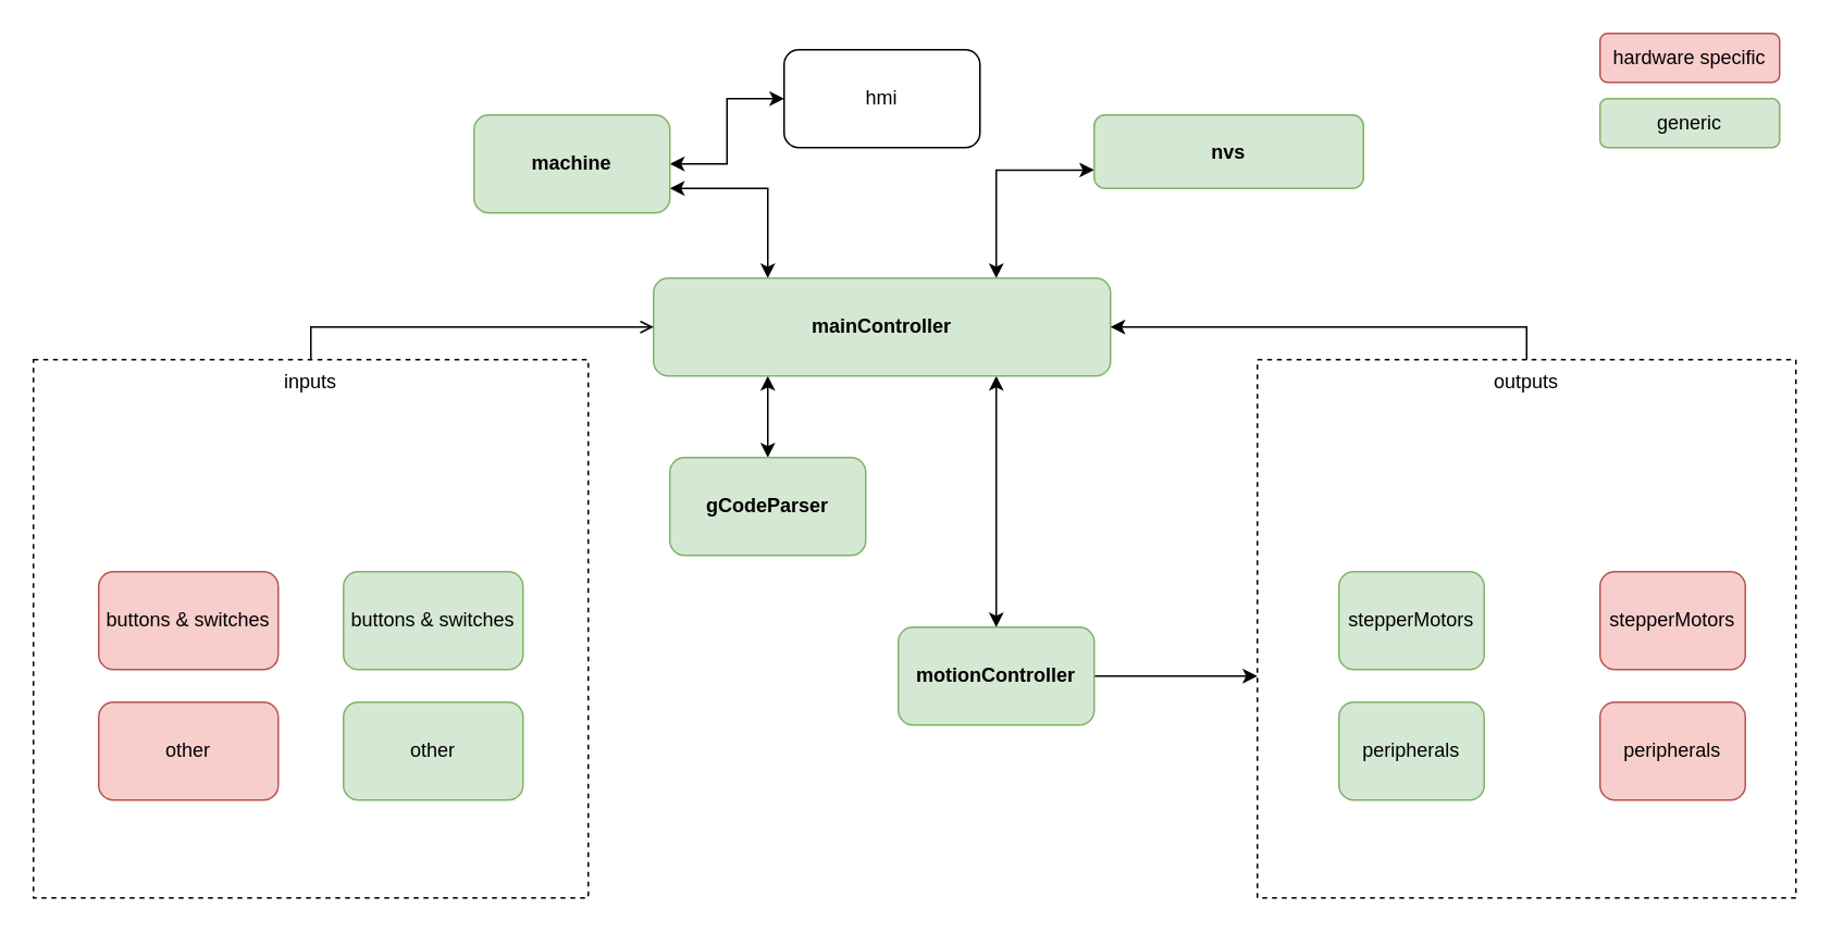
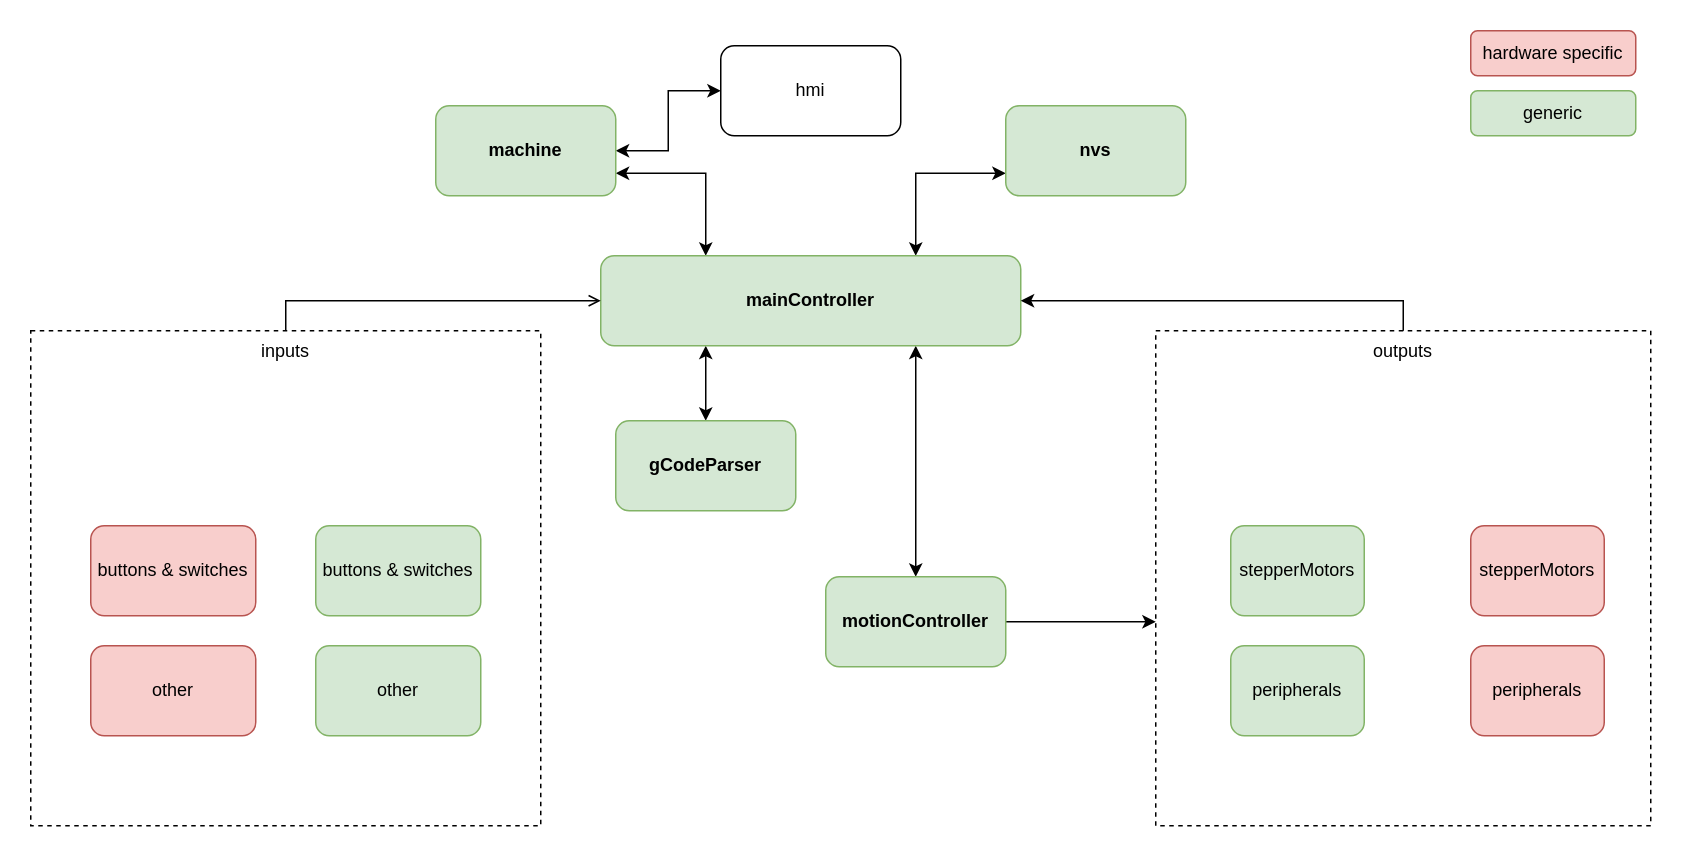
  <mxCell id="0" />
  <mxCell id="1" parent="0" />
  <mxCell id="2" style="edgeStyle=orthogonalEdgeStyle;rounded=0;orthogonalLoop=1;jettySize=auto;html=1;entryX=0.5;entryY=0;entryDx=0;entryDy=0;startArrow=classic;startFill=1;exitX=0.25;exitY=1;exitDx=0;exitDy=0;" edge="1" parent="1" source="6" target="15"><mxGeometry relative="1" as="geometry" /></mxCell>
  <mxCell id="3" style="edgeStyle=orthogonalEdgeStyle;rounded=0;orthogonalLoop=1;jettySize=auto;html=1;exitX=0.75;exitY=1;exitDx=0;exitDy=0;entryX=0.5;entryY=0;entryDx=0;entryDy=0;startArrow=classic;startFill=1;" edge="1" parent="1" source="6" target="17"><mxGeometry relative="1" as="geometry" /></mxCell>
  <mxCell id="4" style="edgeStyle=orthogonalEdgeStyle;rounded=0;orthogonalLoop=1;jettySize=auto;html=1;exitX=0.75;exitY=0;exitDx=0;exitDy=0;entryX=0;entryY=0.75;entryDx=0;entryDy=0;startArrow=classic;startFill=1;" edge="1" parent="1" source="6" target="25"><mxGeometry relative="1" as="geometry" /></mxCell>
  <mxCell id="5" style="edgeStyle=orthogonalEdgeStyle;rounded=0;orthogonalLoop=1;jettySize=auto;html=1;exitX=0.25;exitY=0;exitDx=0;exitDy=0;entryX=1;entryY=0.75;entryDx=0;entryDy=0;startArrow=classic;startFill=1;" edge="1" parent="1" source="6" target="24"><mxGeometry relative="1" as="geometry" /></mxCell>
  <mxCell id="6" value="mainController" style="rounded=1;whiteSpace=wrap;html=1;fillColor=#d5e8d4;strokeColor=#82b366;fontStyle=1" vertex="1" parent="1"><mxGeometry x="400" y="170" width="280" height="60" as="geometry" /></mxCell>
  <mxCell id="7" style="edgeStyle=orthogonalEdgeStyle;rounded=0;orthogonalLoop=1;jettySize=auto;html=1;startArrow=classic;startFill=1;" edge="1" parent="1" source="8" target="24"><mxGeometry relative="1" as="geometry" /></mxCell>
  <mxCell id="8" value="hmi" style="rounded=1;whiteSpace=wrap;html=1;" vertex="1" parent="1"><mxGeometry x="480" y="30" width="120" height="60" as="geometry" /></mxCell>
  <mxCell id="9" style="edgeStyle=orthogonalEdgeStyle;rounded=0;orthogonalLoop=1;jettySize=auto;html=1;entryX=0;entryY=0.5;entryDx=0;entryDy=0;startArrow=none;startFill=0;exitX=0.5;exitY=0;exitDx=0;exitDy=0;endArrow=open;" edge="1" parent="1" source="10" target="6"><mxGeometry relative="1" as="geometry" /></mxCell>
  <mxCell id="10" value="inputs" style="rounded=0;whiteSpace=wrap;html=1;dashed=1;fillColor=none;align=center;horizontal=1;verticalAlign=top;" vertex="1" parent="1"><mxGeometry x="20" y="220" width="340" height="330" as="geometry" /></mxCell>
  <mxCell id="11" style="edgeStyle=orthogonalEdgeStyle;rounded=0;orthogonalLoop=1;jettySize=auto;html=1;entryX=1;entryY=0.5;entryDx=0;entryDy=0;startArrow=none;startFill=0;exitX=0.5;exitY=0;exitDx=0;exitDy=0;" edge="1" parent="1" source="12" target="6"><mxGeometry relative="1" as="geometry" /></mxCell>
  <mxCell id="12" value="outputs" style="rounded=0;whiteSpace=wrap;html=1;dashed=1;fillColor=none;align=center;horizontal=1;verticalAlign=top;" vertex="1" parent="1"><mxGeometry x="770" y="220" width="330" height="330" as="geometry" /></mxCell>
  <mxCell id="13" value="stepperMotors" style="rounded=1;whiteSpace=wrap;html=1;fillColor=#f8cecc;strokeColor=#b85450;" vertex="1" parent="1"><mxGeometry x="980" y="350" width="89" height="60" as="geometry" /></mxCell>
  <mxCell id="14" value="peripherals" style="rounded=1;whiteSpace=wrap;html=1;fillColor=#f8cecc;strokeColor=#b85450;" vertex="1" parent="1"><mxGeometry x="980" y="430" width="89" height="60" as="geometry" /></mxCell>
  <mxCell id="15" value="gCodeParser" style="rounded=1;whiteSpace=wrap;html=1;fillColor=#d5e8d4;strokeColor=#82b366;fontStyle=1" vertex="1" parent="1"><mxGeometry x="410" y="280" width="120" height="60" as="geometry" /></mxCell>
  <mxCell id="16" style="edgeStyle=orthogonalEdgeStyle;rounded=0;orthogonalLoop=1;jettySize=auto;html=1;startArrow=none;startFill=0;" edge="1" parent="1" source="17"><mxGeometry relative="1" as="geometry"><mxPoint x="770" y="414" as="targetPoint" /></mxGeometry></mxCell>
  <mxCell id="17" value="motionController" style="rounded=1;whiteSpace=wrap;html=1;fillColor=#d5e8d4;strokeColor=#82b366;fontStyle=1" vertex="1" parent="1"><mxGeometry x="550" y="384" width="120" height="60" as="geometry" /></mxCell>
  <mxCell id="18" value="buttons &amp;amp; switches" style="rounded=1;whiteSpace=wrap;html=1;fillColor=#f8cecc;strokeColor=#b85450;" vertex="1" parent="1"><mxGeometry x="60" y="350" width="110" height="60" as="geometry" /></mxCell>
  <mxCell id="19" value="other" style="rounded=1;whiteSpace=wrap;html=1;fillColor=#f8cecc;strokeColor=#b85450;" vertex="1" parent="1"><mxGeometry x="60" y="430" width="110" height="60" as="geometry" /></mxCell>
  <mxCell id="20" value="buttons &amp;amp; switches" style="rounded=1;whiteSpace=wrap;html=1;fillColor=#d5e8d4;strokeColor=#82b366;" vertex="1" parent="1"><mxGeometry x="210" y="350" width="110" height="60" as="geometry" /></mxCell>
  <mxCell id="21" value="other" style="rounded=1;whiteSpace=wrap;html=1;fillColor=#d5e8d4;strokeColor=#82b366;" vertex="1" parent="1"><mxGeometry x="210" y="430" width="110" height="60" as="geometry" /></mxCell>
  <mxCell id="22" value="stepperMotors" style="rounded=1;whiteSpace=wrap;html=1;fillColor=#d5e8d4;strokeColor=#82b366;" vertex="1" parent="1"><mxGeometry x="820" y="350" width="89" height="60" as="geometry" /></mxCell>
  <mxCell id="23" value="peripherals" style="rounded=1;whiteSpace=wrap;html=1;fillColor=#d5e8d4;strokeColor=#82b366;" vertex="1" parent="1"><mxGeometry x="820" y="430" width="89" height="60" as="geometry" /></mxCell>
  <mxCell id="24" value="machine" style="rounded=1;whiteSpace=wrap;html=1;fillColor=#d5e8d4;strokeColor=#82b366;fontStyle=1" vertex="1" parent="1"><mxGeometry x="290" y="70" width="120" height="60" as="geometry" /></mxCell>
- <mxCell id="25" value="nvs" style="rounded=1;whiteSpace=wrap;html=1;fillColor=#d5e8d4;strokeColor=#82b366;fontStyle=1" vertex="1" parent="1"><mxGeometry x="670" y="70" width="165" height="45" as="geometry" /></mxCell>
+ <mxCell id="25" value="nvs" style="rounded=1;whiteSpace=wrap;html=1;fillColor=#d5e8d4;strokeColor=#82b366;fontStyle=1" vertex="1" parent="1"><mxGeometry x="670" y="70" width="120" height="60" as="geometry" /></mxCell>
  <mxCell id="26" value="hardware specific" style="rounded=1;whiteSpace=wrap;html=1;fillColor=#f8cecc;strokeColor=#b85450;" vertex="1" parent="1"><mxGeometry x="980" y="20" width="110" height="30" as="geometry" /></mxCell>
  <mxCell id="27" value="generic" style="rounded=1;whiteSpace=wrap;html=1;fillColor=#d5e8d4;strokeColor=#82b366;fontStyle=0" vertex="1" parent="1"><mxGeometry x="980" y="60" width="110" height="30" as="geometry" /></mxCell>
